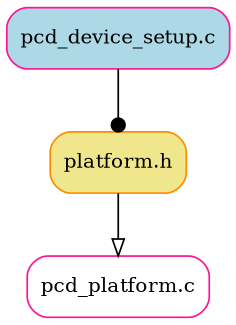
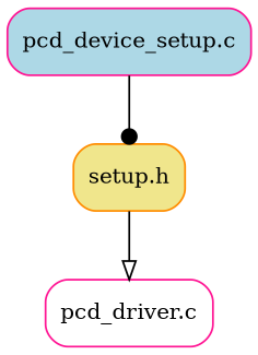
  digraph {
    splines=true
    node [color=deeppink fontsize=12 shape=Mrecord style=filled]
    n1 [fillcolor=lightblue label="pcd_device_setup.c"]
-   n2 [color=darkorange fillcolor=khaki label="platform.h"]
-   n3 [fillcolor=white label="pcd_platform.c"]
+   n2 [color=darkorange fillcolor=khaki label="setup.h"]
+   n3 [fillcolor=white label="pcd_driver.c"]
    n1 -> n2 [arrowhead=dot]
    n2 -> n3 [arrowhead=onormal]
  }
